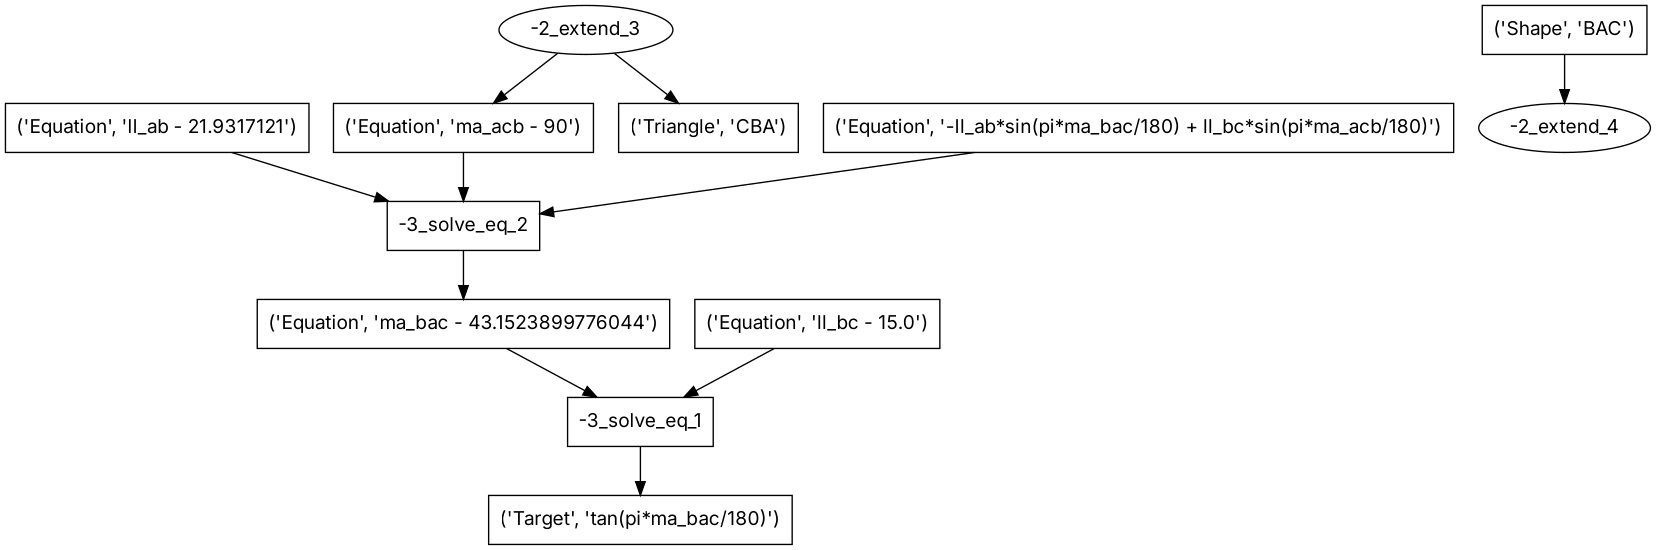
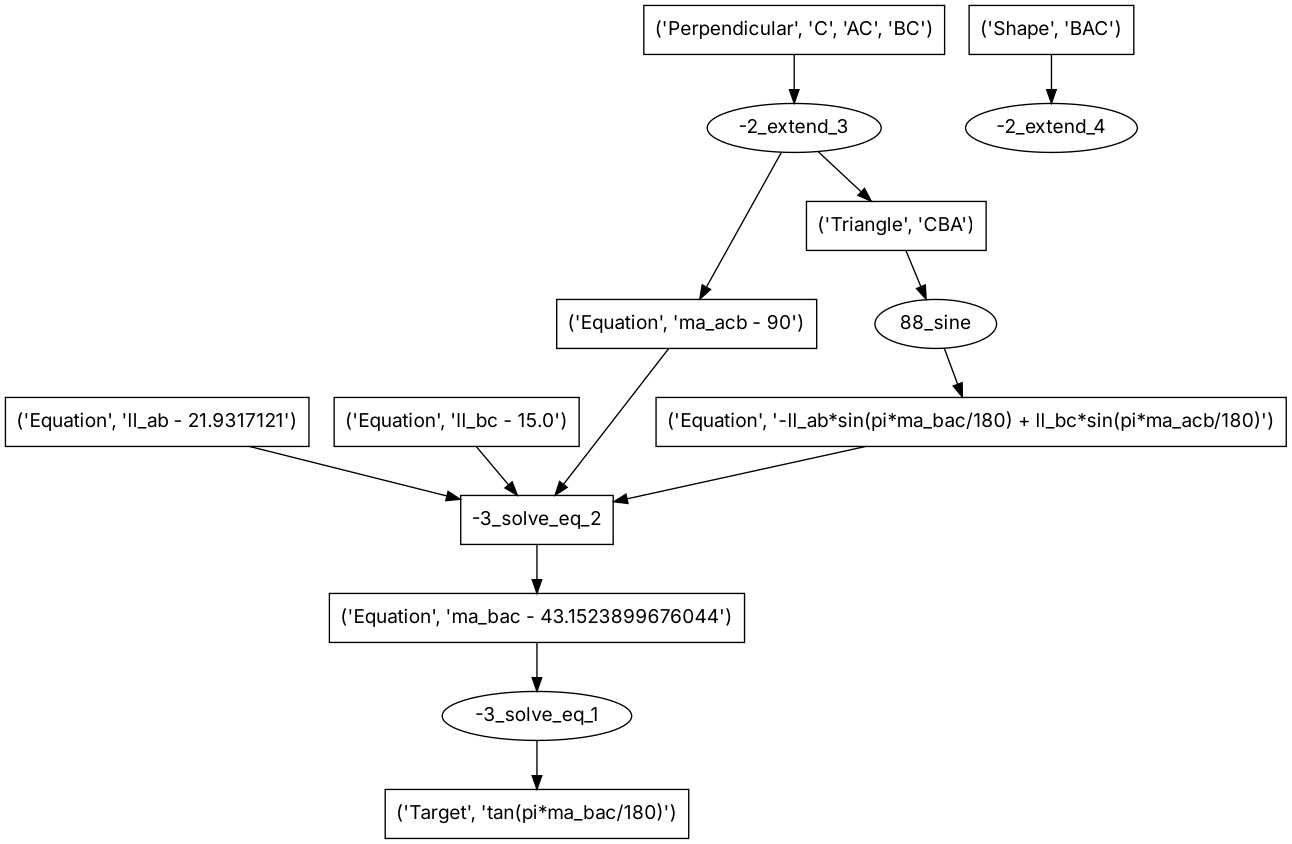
  digraph {
    fontname=Inter
    node [fontname=Inter shape=box]
    edge [fontname=Inter]
    n1 [label="('Target', 'tan(pi*ma_bac/180)')"]
-   n2 [label="-3_solve_eq_1"]
-   n3 [label="('Equation', 'ma_bac - 43.1523899776044')"]
+   n2 [label="-3_solve_eq_1" shape=""]
+   n3 [label="('Equation', 'ma_bac - 43.1523899676044')"]
    n4 [label="-3_solve_eq_2"]
    n5 [label="('Equation', 'll_ab - 21.9317121')"]
    n6 [label="('Equation', 'll_bc - 15.0')"]
    n7 [label="('Equation', 'ma_acb - 90')"]
    n8 [label="('Equation', '-ll_ab*sin(pi*ma_bac/180) + ll_bc*sin(pi*ma_acb/180)')"]
    n9 [label="-2_extend_3" shape=""]
    n10 [label="('Triangle', 'CBA')"]
+   n11 [label="('Perpendicular', 'C', 'AC', 'BC')"]
+   n12 [label="88_sine" shape=""]
    n13 [label="-2_extend_4" shape=""]
    n14 [label="('Shape', 'BAC')"]
    n2 -> n1
    n3 -> n2
    n4 -> n3
    n5 -> n4
-   n6 -> n2
+   n6 -> n4
    n7 -> n4
    n8 -> n4
    n9 -> n7
    n9 -> n10
+   n10 -> n12
+   n11 -> n9
+   n12 -> n8
    n14 -> n13
  }
